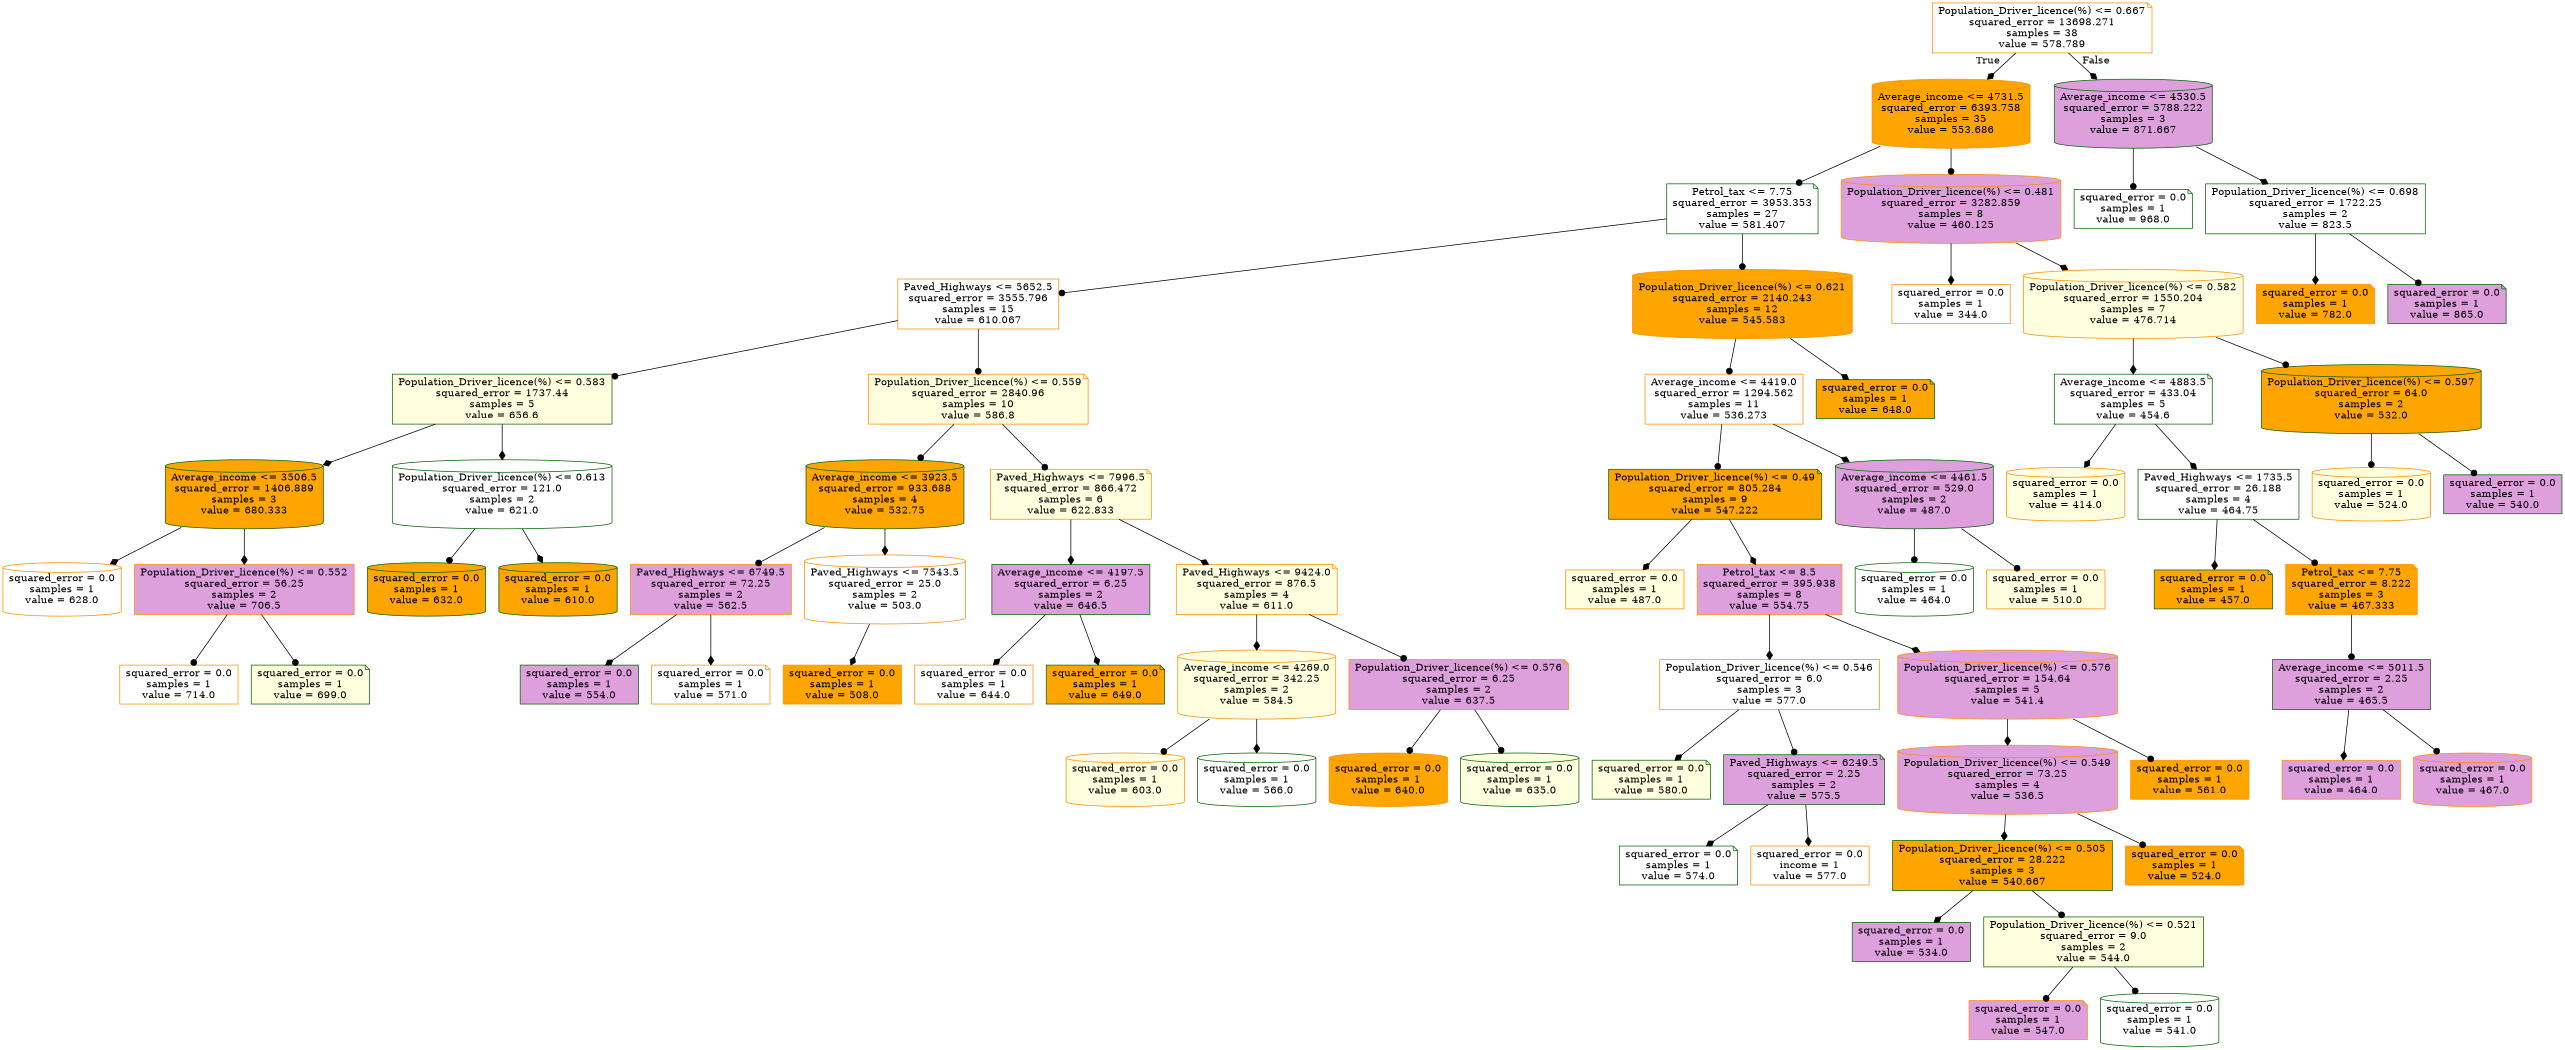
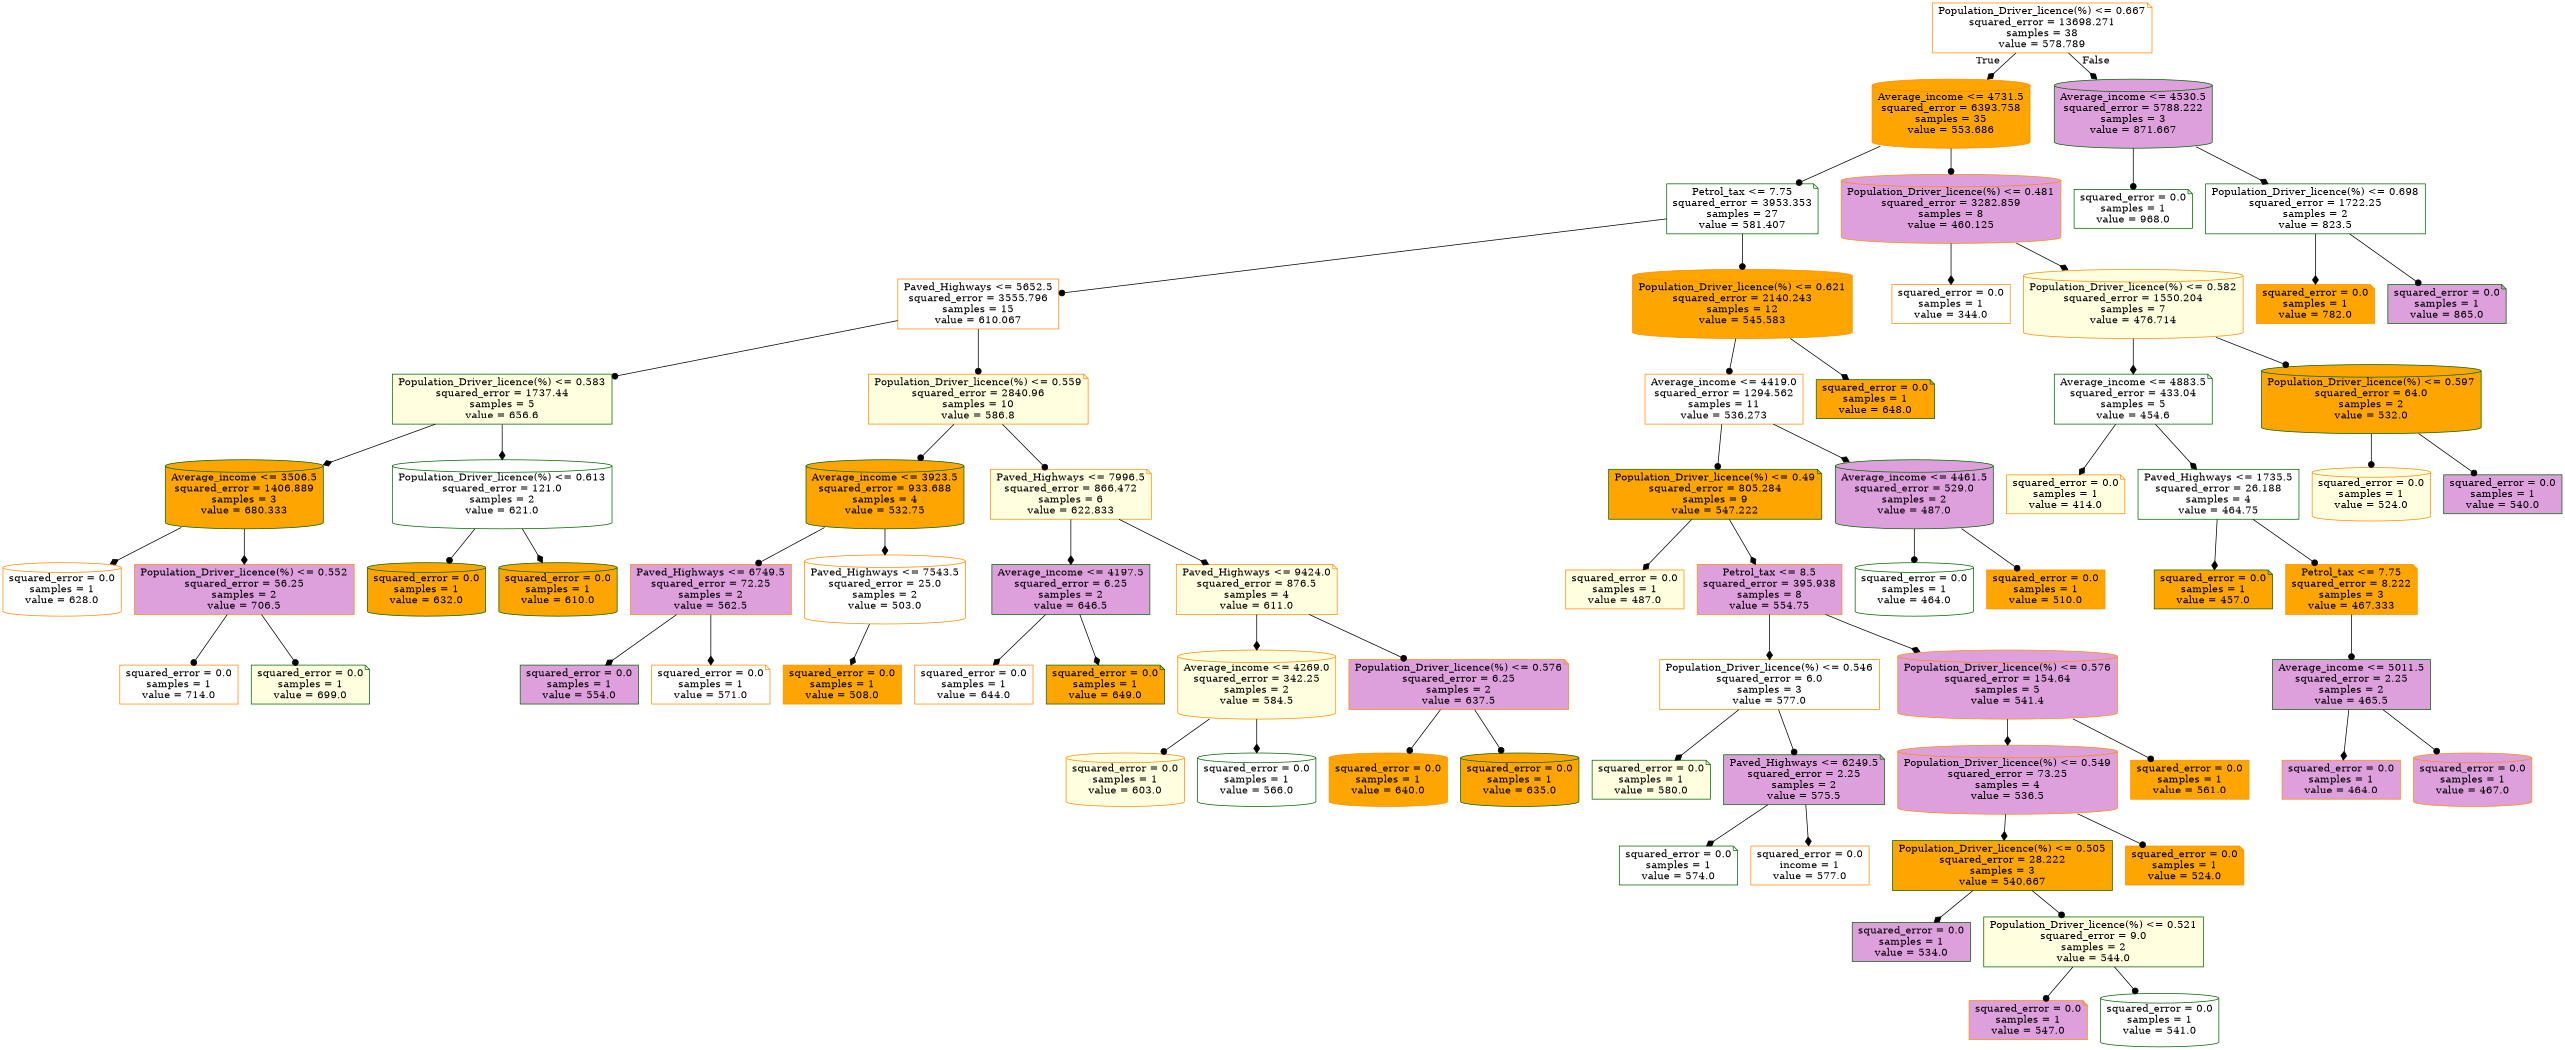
  digraph {
    fontname="DejaVu Serif"
    node [color=darkorange fillcolor=white fontname="DejaVu Serif" shape=cylinder style=filled]
    edge [arrowhead=diamond fontname="DejaVu Serif"]
    n1 [label="Population_Driver_licence(%) <= 0.667\nsquared_error = 13698.271\nsamples = 38\nvalue = 578.789" shape=note]
    n2 [fillcolor=orange label="Average_income <= 4731.5\nsquared_error = 6393.758\nsamples = 35\nvalue = 553.686"]
    n3 [color=darkgreen fillcolor=plum label="Average_income <= 4530.5\nsquared_error = 5788.222\nsamples = 3\nvalue = 871.667"]
    n4 [color=darkgreen label="Petrol_tax <= 7.75\nsquared_error = 3953.353\nsamples = 27\nvalue = 581.407" shape=note]
    n5 [fillcolor=plum label="Population_Driver_licence(%) <= 0.481\nsquared_error = 3282.859\nsamples = 8\nvalue = 460.125"]
    n6 [color=darkgreen label="squared_error = 0.0\nsamples = 1\nvalue = 968.0" shape=note]
    n7 [color=darkgreen label="Population_Driver_licence(%) <= 0.698\nsquared_error = 1722.25\nsamples = 2\nvalue = 823.5" shape=box]
    n8 [label="Paved_Highways <= 5652.5\nsquared_error = 3555.796\nsamples = 15\nvalue = 610.067" shape=box]
    n9 [fillcolor=orange label="Population_Driver_licence(%) <= 0.621\nsquared_error = 2140.243\nsamples = 12\nvalue = 545.583"]
    n10 [label="squared_error = 0.0\nsamples = 1\nvalue = 344.0" shape=box]
    n11 [fillcolor=lightyellow label="Population_Driver_licence(%) <= 0.582\nsquared_error = 1550.204\nsamples = 7\nvalue = 476.714"]
    n12 [color=darkgreen fillcolor=lightyellow label="Population_Driver_licence(%) <= 0.583\nsquared_error = 1737.44\nsamples = 5\nvalue = 656.6" shape=box]
    n13 [fillcolor=lightyellow label="Population_Driver_licence(%) <= 0.559\nsquared_error = 2840.96\nsamples = 10\nvalue = 586.8" shape=note]
    n14 [label="Average_income <= 4419.0\nsquared_error = 1294.562\nsamples = 11\nvalue = 536.273" shape=box]
    n15 [color=darkgreen fillcolor=orange label="squared_error = 0.0\nsamples = 1\nvalue = 648.0" shape=note]
    n16 [color=darkgreen fillcolor=orange label="Average_income <= 3506.5\nsquared_error = 1406.889\nsamples = 3\nvalue = 680.333"]
    n17 [color=darkgreen label="Population_Driver_licence(%) <= 0.613\nsquared_error = 121.0\nsamples = 2\nvalue = 621.0"]
    n18 [color=darkgreen fillcolor=orange label="Average_income <= 3923.5\nsquared_error = 933.688\nsamples = 4\nvalue = 532.75"]
    n19 [fillcolor=lightyellow label="Paved_Highways <= 7996.5\nsquared_error = 866.472\nsamples = 6\nvalue = 622.833" shape=note]
    n20 [label="squared_error = 0.0\nsamples = 1\nvalue = 628.0"]
    n21 [fillcolor=plum label="Population_Driver_licence(%) <= 0.552\nsquared_error = 56.25\nsamples = 2\nvalue = 706.5" shape=box]
    n22 [color=darkgreen fillcolor=orange label="squared_error = 0.0\nsamples = 1\nvalue = 632.0"]
    n23 [color=darkgreen fillcolor=orange label="squared_error = 0.0\nsamples = 1\nvalue = 610.0"]
    n24 [label="squared_error = 0.0\nsamples = 1\nvalue = 714.0" shape=box]
    n25 [color=darkgreen fillcolor=lightyellow label="squared_error = 0.0\nsamples = 1\nvalue = 699.0" shape=note]
    n26 [fillcolor=plum label="Paved_Highways <= 6749.5\nsquared_error = 72.25\nsamples = 2\nvalue = 562.5" shape=box]
    n27 [label="Paved_Highways <= 7543.5\nsquared_error = 25.0\nsamples = 2\nvalue = 503.0"]
    n28 [color=darkgreen fillcolor=plum label="Average_income <= 4197.5\nsquared_error = 6.25\nsamples = 2\nvalue = 646.5" shape=box]
    n29 [fillcolor=lightyellow label="Paved_Highways <= 9424.0\nsquared_error = 876.5\nsamples = 4\nvalue = 611.0" shape=note]
    n30 [color=darkgreen fillcolor=plum label="squared_error = 0.0\nsamples = 1\nvalue = 554.0" shape=box]
    n31 [label="squared_error = 0.0\nsamples = 1\nvalue = 571.0" shape=note]
    n32 [fillcolor=orange label="squared_error = 0.0\nsamples = 1\nvalue = 508.0" shape=box]
    n33 [label="squared_error = 0.0\nsamples = 1\nvalue = 644.0" shape=box]
    n34 [color=darkgreen fillcolor=orange label="squared_error = 0.0\nsamples = 1\nvalue = 649.0" shape=note]
    n35 [fillcolor=lightyellow label="Average_income <= 4269.0\nsquared_error = 342.25\nsamples = 2\nvalue = 584.5"]
    n36 [fillcolor=plum label="Population_Driver_licence(%) <= 0.576\nsquared_error = 6.25\nsamples = 2\nvalue = 637.5" shape=note]
    n37 [fillcolor=lightyellow label="squared_error = 0.0\nsamples = 1\nvalue = 603.0"]
    n38 [color=darkgreen label="squared_error = 0.0\nsamples = 1\nvalue = 566.0"]
    n39 [fillcolor=orange label="squared_error = 0.0\nsamples = 1\nvalue = 640.0"]
-   n40 [color=darkgreen fillcolor=lightyellow label="squared_error = 0.0\nsamples = 1\nvalue = 635.0"]
+   n40 [color=darkgreen fillcolor=orange label="squared_error = 0.0\nsamples = 1\nvalue = 635.0"]
    n41 [color=darkgreen fillcolor=orange label="Population_Driver_licence(%) <= 0.49\nsquared_error = 805.284\nsamples = 9\nvalue = 547.222" shape=note]
    n42 [color=darkgreen fillcolor=plum label="Average_income <= 4461.5\nsquared_error = 529.0\nsamples = 2\nvalue = 487.0"]
    n43 [fillcolor=lightyellow label="squared_error = 0.0\nsamples = 1\nvalue = 487.0" shape=box]
    n44 [fillcolor=plum label="Petrol_tax <= 8.5\nsquared_error = 395.938\nsamples = 8\nvalue = 554.75" shape=box]
    n45 [color=darkgreen label="squared_error = 0.0\nsamples = 1\nvalue = 464.0"]
-   n46 [fillcolor=lightyellow label="squared_error = 0.0\nsamples = 1\nvalue = 510.0" shape=box]
+   n46 [fillcolor=orange label="squared_error = 0.0\nsamples = 1\nvalue = 510.0" shape=box]
    n47 [label="Population_Driver_licence(%) <= 0.546\nsquared_error = 6.0\nsamples = 3\nvalue = 577.0" shape=box]
    n48 [fillcolor=plum label="Population_Driver_licence(%) <= 0.576\nsquared_error = 154.64\nsamples = 5\nvalue = 541.4"]
    n49 [color=darkgreen fillcolor=lightyellow label="squared_error = 0.0\nsamples = 1\nvalue = 580.0" shape=note]
    n50 [color=darkgreen fillcolor=plum label="Paved_Highways <= 6249.5\nsquared_error = 2.25\nsamples = 2\nvalue = 575.5" shape=note]
    n51 [fillcolor=plum label="Population_Driver_licence(%) <= 0.549\nsquared_error = 73.25\nsamples = 4\nvalue = 536.5"]
    n52 [fillcolor=orange label="squared_error = 0.0\nsamples = 1\nvalue = 561.0" shape=box]
    n53 [color=darkgreen label="squared_error = 0.0\nsamples = 1\nvalue = 574.0" shape=note]
    n54 [label="squared_error = 0.0\nincome = 1\nvalue = 577.0" shape=box]
    n55 [color=darkgreen fillcolor=orange label="Population_Driver_licence(%) <= 0.505\nsquared_error = 28.222\nsamples = 3\nvalue = 540.667" shape=box]
    n56 [fillcolor=orange label="squared_error = 0.0\nsamples = 1\nvalue = 524.0" shape=note]
    n57 [color=darkgreen fillcolor=plum label="squared_error = 0.0\nsamples = 1\nvalue = 534.0" shape=box]
    n58 [color=darkgreen fillcolor=lightyellow label="Population_Driver_licence(%) <= 0.521\nsquared_error = 9.0\nsamples = 2\nvalue = 544.0" shape=box]
    n59 [fillcolor=plum label="squared_error = 0.0\nsamples = 1\nvalue = 547.0" shape=note]
    n60 [color=darkgreen label="squared_error = 0.0\nsamples = 1\nvalue = 541.0"]
    n61 [color=darkgreen label="Average_income <= 4883.5\nsquared_error = 433.04\nsamples = 5\nvalue = 454.6" shape=note]
    n62 [color=darkgreen fillcolor=orange label="Population_Driver_licence(%) <= 0.597\nsquared_error = 64.0\nsamples = 2\nvalue = 532.0"]
-   n63 [fillcolor=lightyellow label="squared_error = 0.0\nsamples = 1\nvalue = 414.0"]
+   n63 [fillcolor=lightyellow label="squared_error = 0.0\nsamples = 1\nvalue = 414.0" shape=note]
    n64 [color=darkgreen label="Paved_Highways <= 1735.5\nsquared_error = 26.188\nsamples = 4\nvalue = 464.75" shape=box]
    n65 [fillcolor=lightyellow label="squared_error = 0.0\nsamples = 1\nvalue = 524.0"]
    n66 [color=darkgreen fillcolor=plum label="squared_error = 0.0\nsamples = 1\nvalue = 540.0" shape=box]
    n67 [color=darkgreen fillcolor=orange label="squared_error = 0.0\nsamples = 1\nvalue = 457.0" shape=note]
    n68 [fillcolor=orange label="Petrol_tax <= 7.75\nsquared_error = 8.222\nsamples = 3\nvalue = 467.333" shape=note]
    n69 [color=darkgreen fillcolor=plum label="Average_income <= 5011.5\nsquared_error = 2.25\nsamples = 2\nvalue = 465.5" shape=box]
    n70 [fillcolor=plum label="squared_error = 0.0\nsamples = 1\nvalue = 464.0" shape=box]
    n71 [fillcolor=plum label="squared_error = 0.0\nsamples = 1\nvalue = 467.0"]
    n72 [fillcolor=orange label="squared_error = 0.0\nsamples = 1\nvalue = 782.0" shape=note]
    n73 [color=darkgreen fillcolor=plum label="squared_error = 0.0\nsamples = 1\nvalue = 865.0" shape=note]
    n1 -> n2 [headlabel=True labelangle=45 labeldistance=2.5]
    n1 -> n3 [headlabel=False labelangle=-45 labeldistance=2.5]
    n2 -> n4 [arrowhead=dot]
    n2 -> n5 [arrowhead=dot]
    n3 -> n6 [arrowhead=dot]
    n3 -> n7
    n4 -> n8 [arrowhead=dot]
    n4 -> n9 [arrowhead=dot]
    n5 -> n10
    n5 -> n11
    n7 -> n72
    n7 -> n73 [arrowhead=dot]
    n8 -> n12 [arrowhead=dot]
    n8 -> n13 [arrowhead=dot]
    n9 -> n14 [arrowhead=dot]
    n9 -> n15
    n11 -> n61
    n11 -> n62 [arrowhead=dot]
    n12 -> n16
    n12 -> n17
    n13 -> n18 [arrowhead=dot]
    n13 -> n19 [arrowhead=dot]
    n14 -> n41 [arrowhead=dot]
    n14 -> n42
    n16 -> n20
    n16 -> n21
    n17 -> n22 [arrowhead=dot]
    n17 -> n23
    n18 -> n26 [arrowhead=dot]
    n18 -> n27
    n19 -> n28
    n19 -> n29
    n21 -> n24 [arrowhead=dot]
    n21 -> n25 [arrowhead=dot]
    n26 -> n30
    n26 -> n31
    n27 -> n32
    n28 -> n33
    n28 -> n34
    n29 -> n35
    n29 -> n36 [arrowhead=dot]
    n35 -> n37 [arrowhead=dot]
    n35 -> n38
    n36 -> n39 [arrowhead=dot]
    n36 -> n40 [arrowhead=dot]
    n41 -> n43
    n41 -> n44
    n42 -> n45 [arrowhead=dot]
    n42 -> n46 [arrowhead=dot]
    n44 -> n47
    n44 -> n48
    n47 -> n49
    n47 -> n50 [arrowhead=dot]
    n48 -> n51
    n48 -> n52 [arrowhead=dot]
    n50 -> n53
    n50 -> n54
    n51 -> n55
    n51 -> n56 [arrowhead=dot]
    n55 -> n57
    n55 -> n58 [arrowhead=dot]
    n58 -> n59 [arrowhead=dot]
    n58 -> n60 [arrowhead=dot]
    n61 -> n63
    n61 -> n64
    n62 -> n65 [arrowhead=dot]
    n62 -> n66 [arrowhead=dot]
    n64 -> n67
    n64 -> n68 [arrowhead=dot]
    n68 -> n69 [arrowhead=dot]
    n69 -> n70
    n69 -> n71 [arrowhead=dot]
  }
